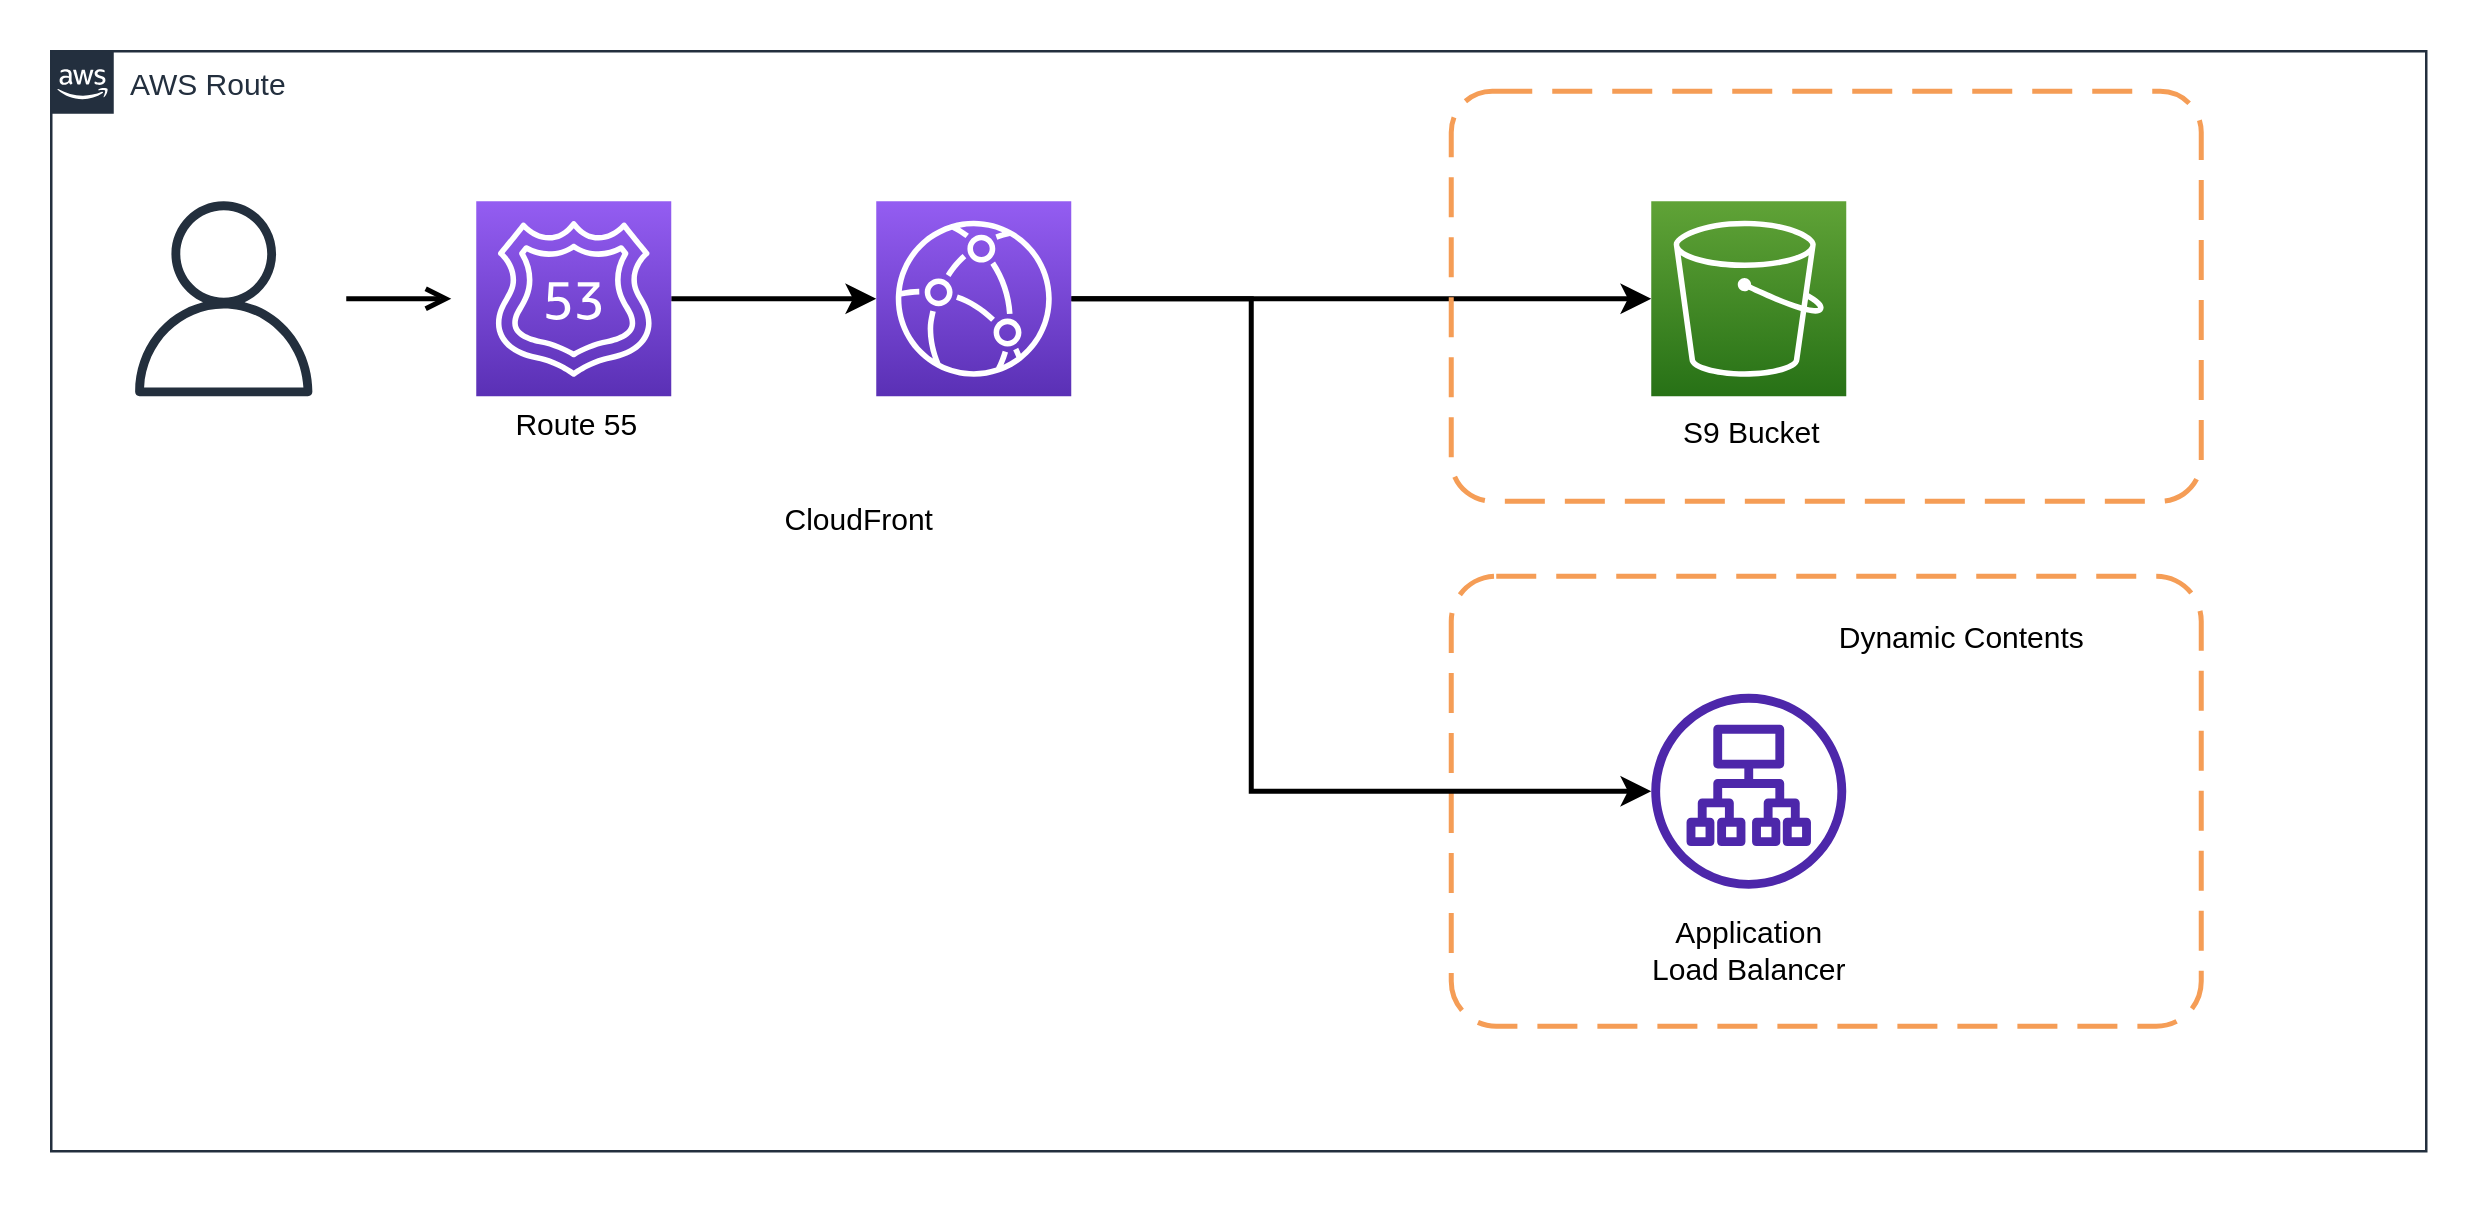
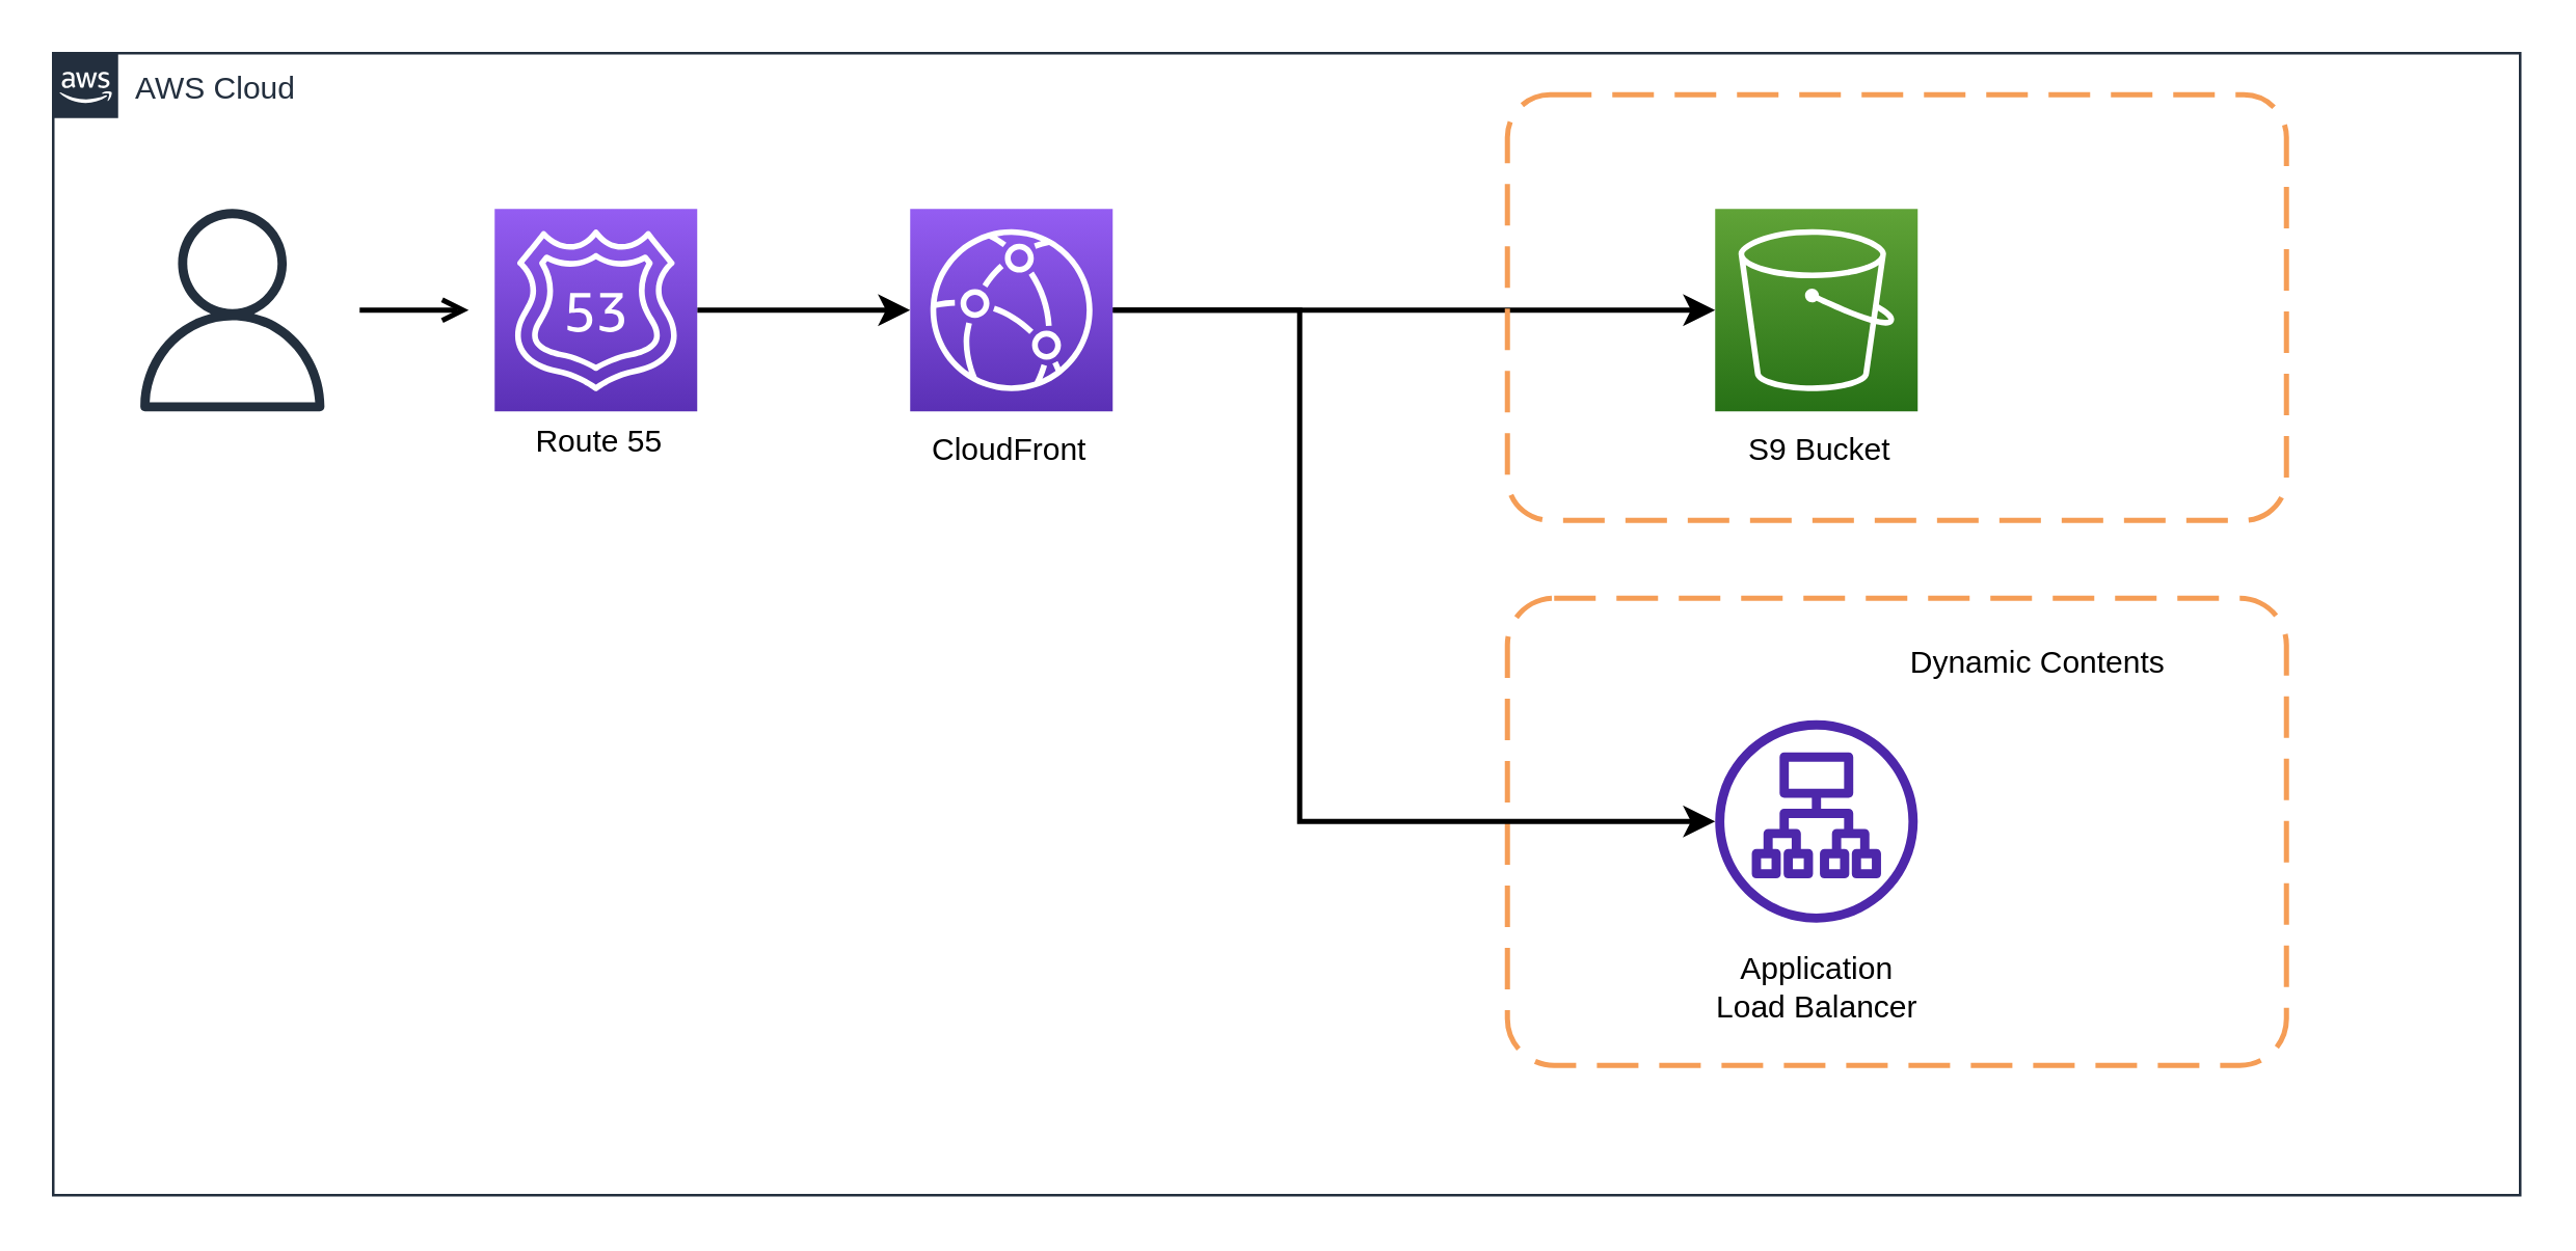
  <mxCell id="0" />
  <mxCell id="1" parent="0" />
- <mxCell id="2" value="AWS Route" style="points=[[0,0],[0.25,0],[0.5,0],[0.75,0],[1,0],[1,0.25],[1,0.5],[1,0.75],[1,1],[0.75,1],[0.5,1],[0.25,1],[0,1],[0,0.75],[0,0.5],[0,0.25]];outlineConnect=0;gradientColor=none;html=1;whiteSpace=wrap;fontSize=12;fontStyle=0;shape=mxgraph.aws4.group;grIcon=mxgraph.aws4.group_aws_cloud_alt;strokeColor=#232F3E;fillColor=none;verticalAlign=top;align=left;spacingLeft=30;fontColor=#232F3E;dashed=0;labelBackgroundColor=#ffffff;container=1;pointerEvents=0;collapsible=0;recursiveResize=0;" parent="1" vertex="1"><mxGeometry x="20" y="20" width="950" height="440" as="geometry" /></mxCell>
+ <mxCell id="2" value="AWS Cloud" style="points=[[0,0],[0.25,0],[0.5,0],[0.75,0],[1,0],[1,0.25],[1,0.5],[1,0.75],[1,1],[0.75,1],[0.5,1],[0.25,1],[0,1],[0,0.75],[0,0.5],[0,0.25]];outlineConnect=0;gradientColor=none;html=1;whiteSpace=wrap;fontSize=12;fontStyle=0;shape=mxgraph.aws4.group;grIcon=mxgraph.aws4.group_aws_cloud_alt;strokeColor=#232F3E;fillColor=none;verticalAlign=top;align=left;spacingLeft=30;fontColor=#232F3E;dashed=0;labelBackgroundColor=#ffffff;container=1;pointerEvents=0;collapsible=0;recursiveResize=0;" parent="1" vertex="1"><mxGeometry x="20" y="20" width="950" height="440" as="geometry" /></mxCell>
  <mxCell id="3" value="" style="rounded=1;arcSize=10;dashed=1;strokeColor=#F59D56;fillColor=none;gradientColor=none;dashPattern=8 4;strokeWidth=2;" vertex="1" parent="2"><mxGeometry x="560" y="210" width="300" height="180" as="geometry" /></mxCell>
  <mxCell id="4" value="" style="sketch=0;outlineConnect=0;fontColor=#232F3E;gradientColor=none;fillColor=#232F3D;strokeColor=none;dashed=0;verticalLabelPosition=bottom;verticalAlign=top;align=center;html=1;fontSize=12;fontStyle=0;aspect=fixed;pointerEvents=1;shape=mxgraph.aws4.user;" vertex="1" parent="2"><mxGeometry x="30" y="60" width="78" height="78" as="geometry" /></mxCell>
  <mxCell id="5" style="edgeStyle=orthogonalEdgeStyle;rounded=0;orthogonalLoop=1;jettySize=auto;html=1;entryX=0;entryY=0.5;entryDx=0;entryDy=0;entryPerimeter=0;strokeWidth=2;" edge="1" parent="2" source="6" target="9"><mxGeometry relative="1" as="geometry" /></mxCell>
  <mxCell id="6" value="" style="sketch=0;points=[[0,0,0],[0.25,0,0],[0.5,0,0],[0.75,0,0],[1,0,0],[0,1,0],[0.25,1,0],[0.5,1,0],[0.75,1,0],[1,1,0],[0,0.25,0],[0,0.5,0],[0,0.75,0],[1,0.25,0],[1,0.5,0],[1,0.75,0]];outlineConnect=0;fontColor=#232F3E;gradientColor=#945DF2;gradientDirection=north;fillColor=#5A30B5;strokeColor=#ffffff;dashed=0;verticalLabelPosition=bottom;verticalAlign=top;align=center;html=1;fontSize=12;fontStyle=0;aspect=fixed;shape=mxgraph.aws4.resourceIcon;resIcon=mxgraph.aws4.route_53;" vertex="1" parent="2"><mxGeometry x="170" y="60" width="78" height="78" as="geometry" /></mxCell>
  <mxCell id="7" style="edgeStyle=orthogonalEdgeStyle;rounded=0;orthogonalLoop=1;jettySize=auto;html=1;strokeWidth=2;" edge="1" parent="2" source="9" target="11"><mxGeometry relative="1" as="geometry" /></mxCell>
  <mxCell id="8" style="edgeStyle=orthogonalEdgeStyle;rounded=0;orthogonalLoop=1;jettySize=auto;html=1;strokeWidth=2;" edge="1" parent="2" source="9" target="14"><mxGeometry relative="1" as="geometry"><Array as="points"><mxPoint x="480" y="99" /><mxPoint x="480" y="296" /></Array></mxGeometry></mxCell>
  <mxCell id="9" value="" style="sketch=0;points=[[0,0,0],[0.25,0,0],[0.5,0,0],[0.75,0,0],[1,0,0],[0,1,0],[0.25,1,0],[0.5,1,0],[0.75,1,0],[1,1,0],[0,0.25,0],[0,0.5,0],[0,0.75,0],[1,0.25,0],[1,0.5,0],[1,0.75,0]];outlineConnect=0;fontColor=#232F3E;gradientColor=#945DF2;gradientDirection=north;fillColor=#5A30B5;strokeColor=#ffffff;dashed=0;verticalLabelPosition=bottom;verticalAlign=top;align=center;html=1;fontSize=12;fontStyle=0;aspect=fixed;shape=mxgraph.aws4.resourceIcon;resIcon=mxgraph.aws4.cloudfront;" vertex="1" parent="2"><mxGeometry x="330" y="60" width="78" height="78" as="geometry" /></mxCell>
- <mxCell id="10" value="CloudFront" style="text;html=1;align=center;verticalAlign=middle;resizable=0;points=[];autosize=1;strokeColor=none;fillColor=none;" vertex="1" parent="2"><mxGeometry x="283" y="173" width="80" height="30" as="geometry" /></mxCell>
+ <mxCell id="10" value="CloudFront" style="text;html=1;align=center;verticalAlign=middle;resizable=0;points=[];autosize=1;strokeColor=none;fillColor=none;" vertex="1" parent="2"><mxGeometry x="328" y="138" width="80" height="30" as="geometry" /></mxCell>
  <mxCell id="11" value="" style="sketch=0;points=[[0,0,0],[0.25,0,0],[0.5,0,0],[0.75,0,0],[1,0,0],[0,1,0],[0.25,1,0],[0.5,1,0],[0.75,1,0],[1,1,0],[0,0.25,0],[0,0.5,0],[0,0.75,0],[1,0.25,0],[1,0.5,0],[1,0.75,0]];outlineConnect=0;fontColor=#232F3E;gradientColor=#60A337;gradientDirection=north;fillColor=#277116;strokeColor=#ffffff;dashed=0;verticalLabelPosition=bottom;verticalAlign=top;align=center;html=1;fontSize=12;fontStyle=0;aspect=fixed;shape=mxgraph.aws4.resourceIcon;resIcon=mxgraph.aws4.s3;" vertex="1" parent="2"><mxGeometry x="640" y="60" width="78" height="78" as="geometry" /></mxCell>
  <mxCell id="12" value="" style="rounded=1;arcSize=10;dashed=1;strokeColor=#F59D56;fillColor=none;gradientColor=none;dashPattern=8 4;strokeWidth=2;" vertex="1" parent="2"><mxGeometry x="560" y="16" width="300" height="164" as="geometry" /></mxCell>
  <mxCell id="13" value="Dynamic Contents" style="text;html=1;align=center;verticalAlign=middle;resizable=0;points=[];autosize=1;strokeColor=none;fillColor=none;" vertex="1" parent="2"><mxGeometry x="704" y="220" width="120" height="30" as="geometry" /></mxCell>
  <mxCell id="14" value="" style="sketch=0;outlineConnect=0;fontColor=#232F3E;gradientColor=none;fillColor=#4D27AA;strokeColor=none;dashed=0;verticalLabelPosition=bottom;verticalAlign=top;align=center;html=1;fontSize=12;fontStyle=0;aspect=fixed;pointerEvents=1;shape=mxgraph.aws4.application_load_balancer;" vertex="1" parent="2"><mxGeometry x="640" y="257" width="78" height="78" as="geometry" /></mxCell>
  <mxCell id="15" value="Application&lt;br&gt;Load Balancer" style="text;html=1;align=center;verticalAlign=middle;resizable=0;points=[];autosize=1;strokeColor=none;fillColor=none;" vertex="1" parent="2"><mxGeometry x="629" y="340" width="100" height="40" as="geometry" /></mxCell>
  <mxCell id="16" value="S9 Bucket" style="text;html=1;align=center;verticalAlign=middle;resizable=0;points=[];autosize=1;strokeColor=none;fillColor=none;" vertex="1" parent="2"><mxGeometry x="640" y="138" width="80" height="30" as="geometry" /></mxCell>
  <mxCell id="17" value="" style="edgeStyle=orthogonalEdgeStyle;rounded=0;orthogonalLoop=1;jettySize=auto;html=1;endArrow=open;endFill=0;strokeWidth=2;" parent="1" edge="1"><mxGeometry relative="1" as="geometry"><mxPoint x="138" y="119" as="sourcePoint" /><mxPoint x="180.008" y="119" as="targetPoint" /></mxGeometry></mxCell>
  <mxCell id="18" value="Route 55" style="text;html=1;align=center;verticalAlign=middle;resizable=0;points=[];autosize=1;strokeColor=none;fillColor=none;" vertex="1" parent="1"><mxGeometry x="195" y="155" width="70" height="30" as="geometry" /></mxCell>
